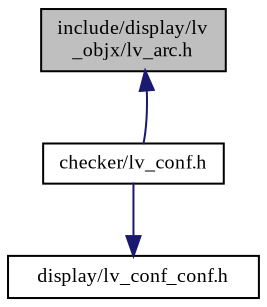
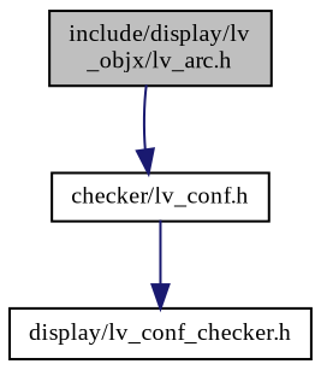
  digraph {
    fontname="Liberation Serif"
    node [color=black fillcolor=white fontname="Liberation Serif" fontsize=10 shape=record style=filled]
    edge [color=midnightblue fontname="Liberation Serif" fontsize=10 labelfontname=Helvetica labelfontsize=10 style=solid]
    n1 [fillcolor=grey75 fontcolor=black height=0.2 label="include/display/lv\l_objx/lv_arc.h" width=0.4]
    n2 [height=0.2 label="checker/lv_conf.h" width=0.4]
-   n3 [height=0.2 label="display/lv_conf_conf.h" width=0.4]
-   n2 -> n1
+   n3 [height=0.2 label="display/lv_conf_checker.h" width=0.4]
+   n1 -> n2
    n2 -> n3
  }
